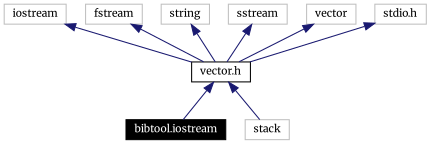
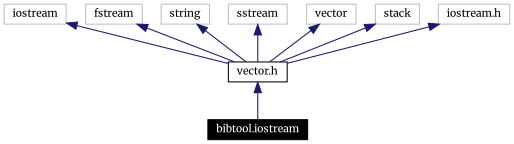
  digraph {
    fontname=Merriweather
    node [color=grey75 fontname=Merriweather fontsize=10 shape=box]
    edge [color=midnightblue dir=back fontname=Merriweather fontsize=10 style=solid]
    n1 [color=black fontcolor=white height=0.2 label="bibtool.iostream" style=filled width=0.4]
    n2 [color=black height=0.2 label="vector.h" width=0.4]
    n3 [height=0.2 label=iostream width=0.4]
    n4 [height=0.2 label=fstream width=0.4]
    n5 [height=0.2 label=string width=0.4]
    n6 [height=0.2 label=sstream width=0.4]
    n7 [height=0.2 label=vector width=0.4]
    n8 [height=0.2 label=stack width=0.4]
-   n9 [height=0.2 label="stdio.h" width=0.4]
+   n9 [height=0.2 label="iostream.h" width=0.4]
    n2 -> n1
    n3 -> n2
    n4 -> n2
    n5 -> n2
    n6 -> n2
    n7 -> n2
-   n2 -> n8
+   n8 -> n2
    n9 -> n2
  }
